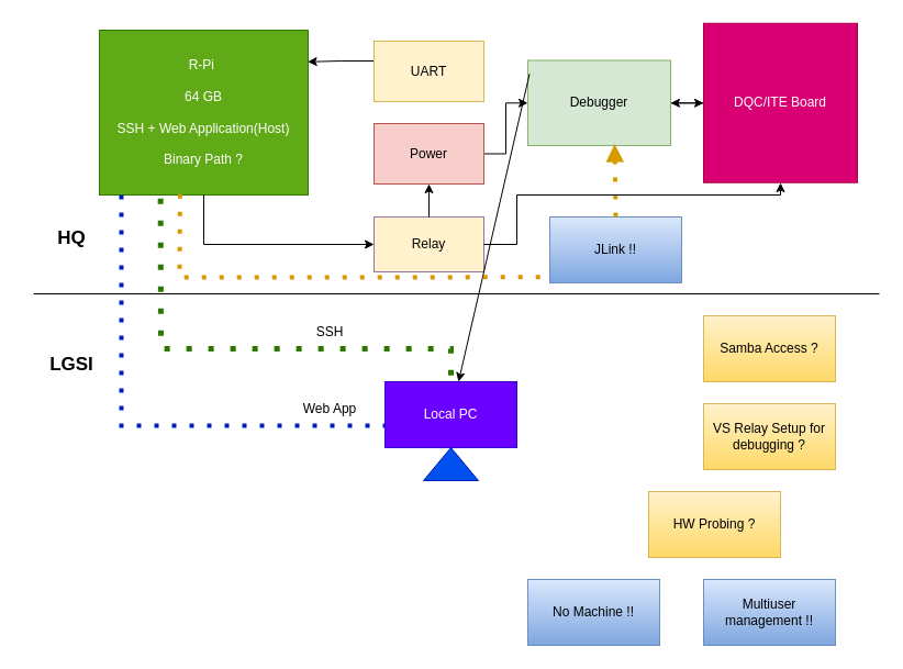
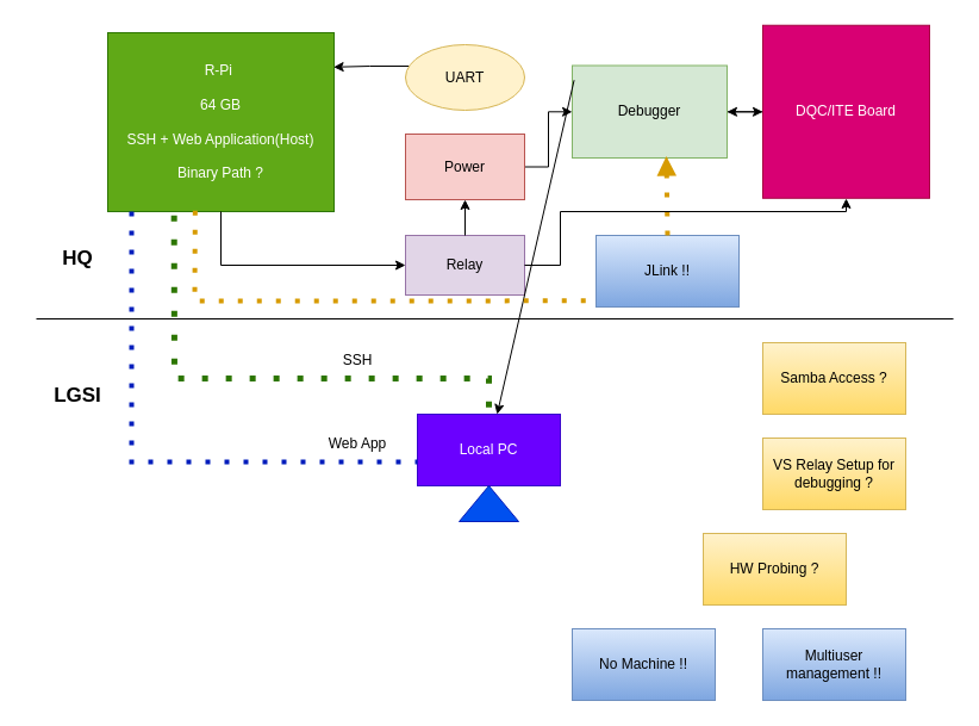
  <mxCell id="0" />
  <mxCell id="1" parent="0" />
  <mxCell id="2" value="Local PC" style="rounded=0;whiteSpace=wrap;html=1;fillColor=#6a00ff;strokeColor=#3700CC;fontColor=#ffffff;" vertex="1" parent="1"><mxGeometry x="350" y="347" width="120" height="60" as="geometry" /></mxCell>
  <mxCell id="3" value="" style="triangle;whiteSpace=wrap;html=1;direction=north;fillColor=#0050ef;strokeColor=#001DBC;fontColor=#ffffff;" vertex="1" parent="1"><mxGeometry x="385" y="407" width="50" height="30" as="geometry" /></mxCell>
  <mxCell id="4" value="R-Pi&amp;nbsp;&lt;br&gt;&lt;br&gt;64 GB&lt;br&gt;&lt;br&gt;SSH + Web Application(Host)&lt;br&gt;&lt;br&gt;Binary Path ?" style="rounded=0;whiteSpace=wrap;html=1;fillColor=#60a917;strokeColor=#2D7600;fontColor=#ffffff;" vertex="1" parent="1"><mxGeometry x="90" y="27" width="190" height="150" as="geometry" /></mxCell>
  <mxCell id="5" value="" style="edgeStyle=orthogonalEdgeStyle;rounded=0;orthogonalLoop=1;jettySize=auto;html=1;entryX=0.998;entryY=0.192;entryDx=0;entryDy=0;entryPerimeter=0;" edge="1" parent="1" source="6" target="4"><mxGeometry relative="1" as="geometry"><Array as="points"><mxPoint x="310" y="55" /><mxPoint x="310" y="56" /></Array></mxGeometry></mxCell>
- <mxCell id="6" value="UART" style="rounded=0;whiteSpace=wrap;html=1;fillColor=#fff2cc;strokeColor=#d6b656;" vertex="1" parent="1"><mxGeometry x="340" y="37" width="100" height="55" as="geometry" /></mxCell>
+ <mxCell id="6" value="UART" style="ellipse;whiteSpace=wrap;html=1;fillColor=#fff2cc;strokeColor=#d6b656;" vertex="1" parent="1"><mxGeometry x="340" y="37" width="100" height="55" as="geometry" /></mxCell>
  <mxCell id="7" value="" style="edgeStyle=orthogonalEdgeStyle;rounded=0;orthogonalLoop=1;jettySize=auto;html=1;" edge="1" parent="1" source="8" target="10"><mxGeometry relative="1" as="geometry" /></mxCell>
  <mxCell id="8" value="Power" style="rounded=0;whiteSpace=wrap;html=1;fillColor=#f8cecc;strokeColor=#b85450;" vertex="1" parent="1"><mxGeometry x="340" y="112" width="100" height="55" as="geometry" /></mxCell>
  <mxCell id="9" value="" style="edgeStyle=orthogonalEdgeStyle;rounded=0;orthogonalLoop=1;jettySize=auto;html=1;" edge="1" parent="1" source="10" target="12"><mxGeometry relative="1" as="geometry" /></mxCell>
  <mxCell id="10" value="Debugger" style="rounded=0;whiteSpace=wrap;html=1;fillColor=#d5e8d4;strokeColor=#82b366;" vertex="1" parent="1"><mxGeometry x="480" y="54.5" width="130" height="77.5" as="geometry" /></mxCell>
  <mxCell id="11" value="" style="edgeStyle=orthogonalEdgeStyle;rounded=0;orthogonalLoop=1;jettySize=auto;html=1;" edge="1" parent="1" source="12" target="10"><mxGeometry relative="1" as="geometry" /></mxCell>
  <mxCell id="12" value="DQC/ITE Board" style="rounded=0;whiteSpace=wrap;html=1;fillColor=#d80073;fontColor=#ffffff;strokeColor=#A50040;" vertex="1" parent="1"><mxGeometry x="640" y="20.75" width="140" height="145" as="geometry" /></mxCell>
- <mxCell id="13" value="Relay" style="rounded=0;whiteSpace=wrap;html=1;fillColor=#fff2cc;strokeColor=#9673a6;" vertex="1" parent="1"><mxGeometry x="340" y="197" width="100" height="50" as="geometry" /></mxCell>
+ <mxCell id="13" value="Relay" style="rounded=0;whiteSpace=wrap;html=1;fillColor=#e1d5e7;strokeColor=#9673a6;" vertex="1" parent="1"><mxGeometry x="340" y="197" width="100" height="50" as="geometry" /></mxCell>
  <mxCell id="14" value="" style="endArrow=none;dashed=1;html=1;dashPattern=1 3;strokeWidth=5;rounded=0;exitX=0.293;exitY=1.021;exitDx=0;exitDy=0;exitPerimeter=0;entryX=0.5;entryY=0;entryDx=0;entryDy=0;fillColor=#60a917;strokeColor=#2D7600;" edge="1" parent="1" source="4" target="2"><mxGeometry width="50" height="50" relative="1" as="geometry"><mxPoint x="420" y="307" as="sourcePoint" /><mxPoint x="470" y="257" as="targetPoint" /><Array as="points"><mxPoint x="146" y="317" /><mxPoint x="410" y="317" /></Array></mxGeometry></mxCell>
  <mxCell id="15" value="" style="endArrow=none;dashed=1;html=1;dashPattern=1 3;strokeWidth=4;rounded=0;exitX=0.293;exitY=1.021;exitDx=0;exitDy=0;exitPerimeter=0;fillColor=#0050ef;strokeColor=#001DBC;" edge="1" parent="1"><mxGeometry width="50" height="50" relative="1" as="geometry"><mxPoint x="110" y="177" as="sourcePoint" /><mxPoint x="350" y="387" as="targetPoint" /><Array as="points"><mxPoint x="110" y="314" /><mxPoint x="110" y="387" /><mxPoint x="350" y="387" /></Array></mxGeometry></mxCell>
  <mxCell id="16" value="Web App" style="text;html=1;align=center;verticalAlign=middle;whiteSpace=wrap;rounded=0;" vertex="1" parent="1"><mxGeometry x="270" y="357" width="60" height="30" as="geometry" /></mxCell>
  <mxCell id="17" value="SSH" style="text;html=1;align=center;verticalAlign=middle;whiteSpace=wrap;rounded=0;" vertex="1" parent="1"><mxGeometry x="270" y="287" width="60" height="30" as="geometry" /></mxCell>
  <mxCell id="18" value="JLink !!" style="rounded=0;whiteSpace=wrap;html=1;fillColor=#dae8fc;strokeColor=#6c8ebf;gradientColor=#7ea6e0;" vertex="1" parent="1"><mxGeometry x="500" y="197" width="120" height="60" as="geometry" /></mxCell>
  <mxCell id="19" value="Samba Access ?" style="rounded=0;whiteSpace=wrap;html=1;fillColor=#fff2cc;strokeColor=#d6b656;gradientColor=#ffd966;" vertex="1" parent="1"><mxGeometry x="640" y="287" width="120" height="60" as="geometry" /></mxCell>
  <mxCell id="20" value="VS Relay Setup for debugging ?" style="rounded=0;whiteSpace=wrap;html=1;fillColor=#fff2cc;strokeColor=#d6b656;gradientColor=#ffd966;" vertex="1" parent="1"><mxGeometry x="640" y="367" width="120" height="60" as="geometry" /></mxCell>
  <mxCell id="21" value="Multiuser management !!" style="rounded=0;whiteSpace=wrap;html=1;fillColor=#dae8fc;strokeColor=#6c8ebf;gradientColor=#7ea6e0;" vertex="1" parent="1"><mxGeometry x="640" y="527" width="120" height="60" as="geometry" /></mxCell>
  <mxCell id="22" value="HW Probing ?" style="rounded=0;whiteSpace=wrap;html=1;fillColor=#fff2cc;strokeColor=#d6b656;gradientColor=#ffd966;" vertex="1" parent="1"><mxGeometry x="590" y="447" width="120" height="60" as="geometry" /></mxCell>
  <mxCell id="23" value="" style="endArrow=classic;html=1;rounded=0;exitX=0.5;exitY=1;exitDx=0;exitDy=0;entryX=0;entryY=0.5;entryDx=0;entryDy=0;" edge="1" parent="1" source="4" target="13"><mxGeometry width="50" height="50" relative="1" as="geometry"><mxPoint x="420" y="307" as="sourcePoint" /><mxPoint x="470" y="257" as="targetPoint" /><Array as="points"><mxPoint x="185" y="222" /></Array></mxGeometry></mxCell>
  <mxCell id="24" value="" style="endArrow=classic;html=1;rounded=0;exitX=0.5;exitY=0;exitDx=0;exitDy=0;entryX=0.5;entryY=1;entryDx=0;entryDy=0;" edge="1" parent="1" source="13" target="8"><mxGeometry width="50" height="50" relative="1" as="geometry"><mxPoint x="420" y="307" as="sourcePoint" /><mxPoint x="470" y="257" as="targetPoint" /></mxGeometry></mxCell>
  <mxCell id="25" value="" style="endArrow=classic;html=1;rounded=0;exitX=0.012;exitY=0.158;exitDx=0;exitDy=0;exitPerimeter=0;" edge="1" parent="1" source="10" target="2"><mxGeometry width="50" height="50" relative="1" as="geometry"><mxPoint x="420" y="307" as="sourcePoint" /><mxPoint x="440" y="69" as="targetPoint" /></mxGeometry></mxCell>
  <mxCell id="26" value="" style="endArrow=block;dashed=1;html=1;dashPattern=1 3;strokeWidth=4;rounded=0;exitX=0.5;exitY=0;exitDx=0;exitDy=0;entryX=0.608;entryY=0.982;entryDx=0;entryDy=0;entryPerimeter=0;fillColor=#ffcd28;gradientColor=#ffa500;strokeColor=#d79b00;" edge="1" parent="1" source="18" target="10"><mxGeometry width="50" height="50" relative="1" as="geometry"><mxPoint x="360" y="287" as="sourcePoint" /><mxPoint x="410" y="237" as="targetPoint" /></mxGeometry></mxCell>
  <mxCell id="27" value="" style="endArrow=none;html=1;rounded=0;" edge="1" parent="1"><mxGeometry width="50" height="50" relative="1" as="geometry"><mxPoint x="30" y="267" as="sourcePoint" /><mxPoint x="800" y="267" as="targetPoint" /></mxGeometry></mxCell>
  <mxCell id="28" value="&lt;b&gt;&lt;font style=&quot;font-size: 17px;&quot;&gt;LGSI&lt;/font&gt;&lt;/b&gt;" style="text;html=1;align=center;verticalAlign=middle;whiteSpace=wrap;rounded=0;strokeWidth=9;" vertex="1" parent="1"><mxGeometry x="20" y="307" width="90" height="50" as="geometry" /></mxCell>
  <mxCell id="29" value="&lt;span style=&quot;font-size: 17px;&quot;&gt;&lt;b&gt;HQ&lt;/b&gt;&lt;/span&gt;" style="text;html=1;align=center;verticalAlign=middle;whiteSpace=wrap;rounded=0;strokeWidth=9;" vertex="1" parent="1"><mxGeometry x="20" y="192" width="90" height="50" as="geometry" /></mxCell>
  <mxCell id="30" value="No Machine !!" style="rounded=0;whiteSpace=wrap;html=1;fillColor=#dae8fc;strokeColor=#6c8ebf;gradientColor=#7ea6e0;" vertex="1" parent="1"><mxGeometry x="480" y="527" width="120" height="60" as="geometry" /></mxCell>
  <mxCell id="31" value="" style="endArrow=none;dashed=1;html=1;dashPattern=1 3;strokeWidth=4;rounded=0;entryX=0.006;entryY=0.914;entryDx=0;entryDy=0;exitX=0.386;exitY=0.995;exitDx=0;exitDy=0;exitPerimeter=0;fillColor=#ffcd28;gradientColor=#ffa500;strokeColor=#d79b00;entryPerimeter=0;" edge="1" parent="1" source="4" target="18"><mxGeometry width="50" height="50" relative="1" as="geometry"><mxPoint x="320" y="327" as="sourcePoint" /><mxPoint x="370" y="277" as="targetPoint" /><Array as="points"><mxPoint x="163" y="252" /></Array></mxGeometry></mxCell>
  <mxCell id="32" value="" style="endArrow=classic;html=1;rounded=0;exitX=1;exitY=0.5;exitDx=0;exitDy=0;" edge="1" parent="1" source="13"><mxGeometry width="50" height="50" relative="1" as="geometry"><mxPoint x="410" y="267" as="sourcePoint" /><mxPoint x="710" y="166" as="targetPoint" /><Array as="points"><mxPoint x="470" y="222" /><mxPoint x="470" y="177" /><mxPoint x="710" y="177" /></Array></mxGeometry></mxCell>
